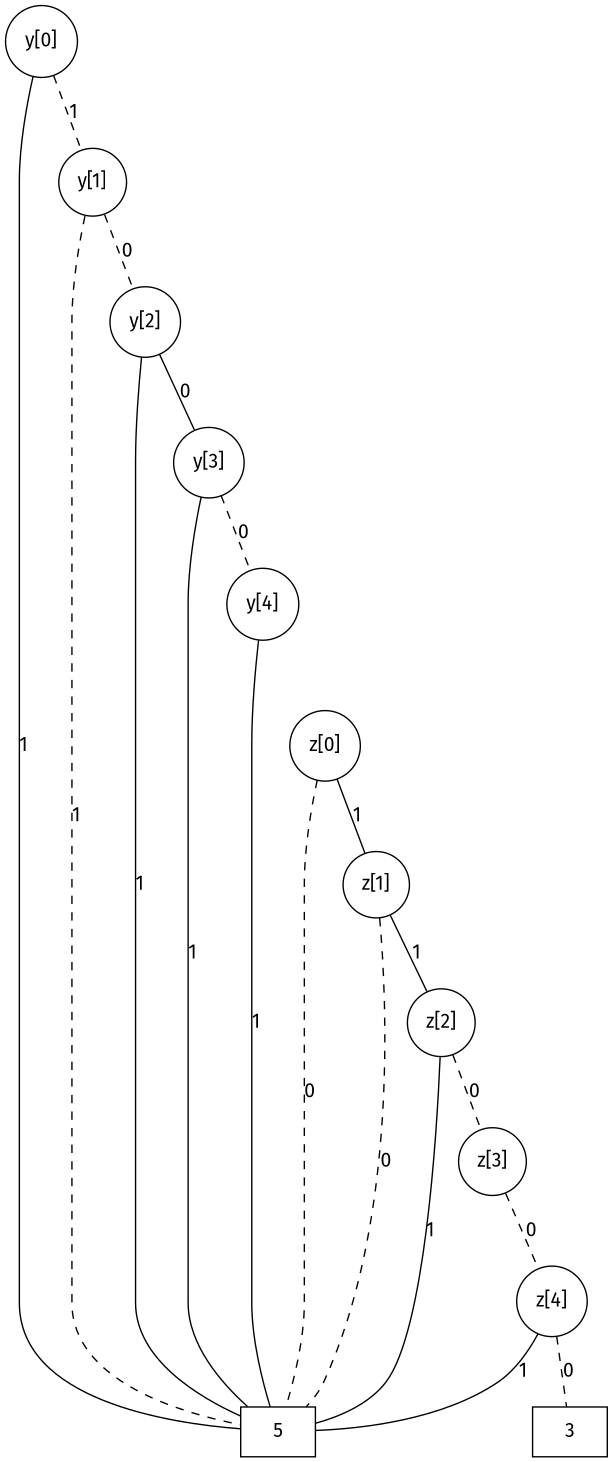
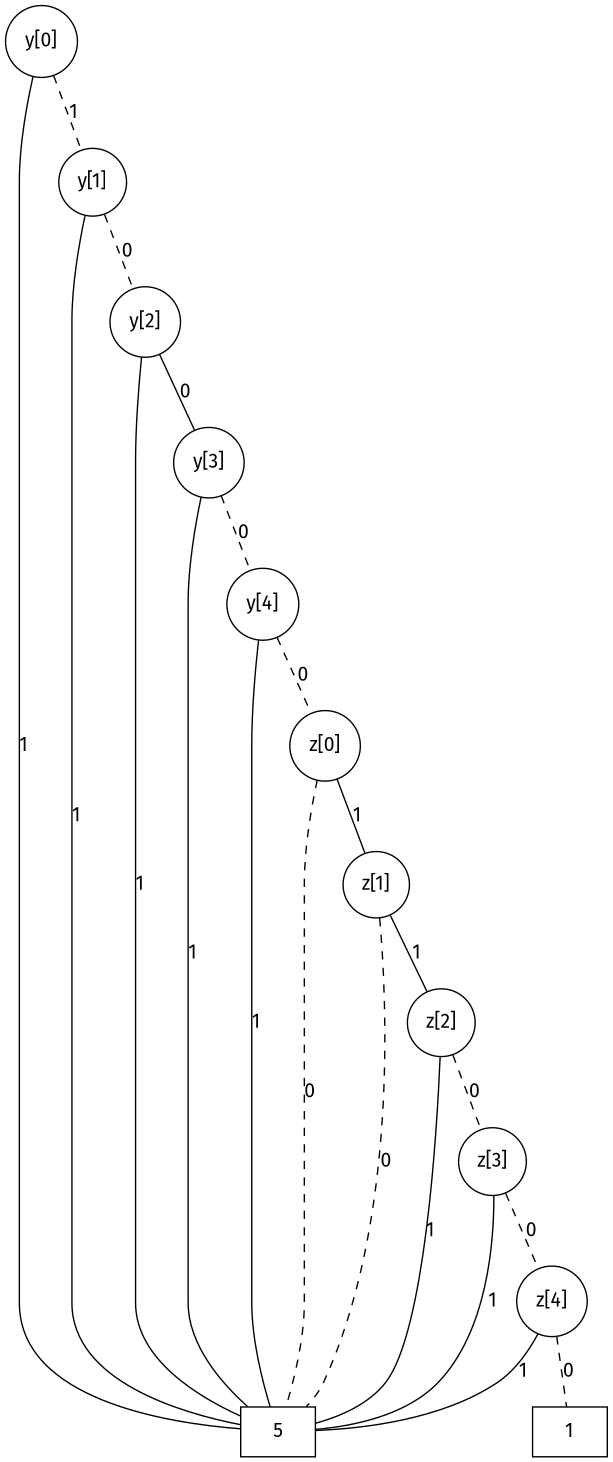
  graph {
    fontname="Fira Sans"
    node [fontname="Fira Sans" shape=circle]
    edge [fontname="Fira Sans"]
    n1 [label=5 shape=box]
-   n2 [label=3 shape=box]
+   n2 [label=1 shape=box]
    n3 [label="z[4]"]
    n4 [label="z[3]"]
    n5 [label="z[2]"]
    n6 [label="z[1]"]
    n7 [label="z[0]"]
    n8 [label="y[4]"]
    n9 [label="y[3]"]
    n10 [label="y[2]"]
    n11 [label="y[1]"]
    n12 [label="y[0]"]
    n3 -- n1 [label=1]
    n3 -- n2 [label=0 style=dashed]
+   n4 -- n1 [label=1]
    n4 -- n3 [label=0 style=dashed]
    n5 -- n1 [label=1]
    n5 -- n4 [label=0 style=dashed]
    n6 -- n1 [label=0 style=dashed]
    n6 -- n5 [label=1]
    n7 -- n1 [label=0 style=dashed]
    n7 -- n6 [label=1]
    n8 -- n1 [label=1]
+   n8 -- n7 [label=0 style=dashed]
    n9 -- n1 [label=1]
    n9 -- n8 [label=0 style=dashed]
    n10 -- n1 [label=1]
    n10 -- n9 [label=0 style=solid]
-   n11 -- n1 [label=1 style=dashed]
+   n11 -- n1 [label=1]
    n11 -- n10 [label=0 style=dashed]
    n12 -- n1 [label=1]
    n12 -- n11 [label=1 style=dashed]
  }
